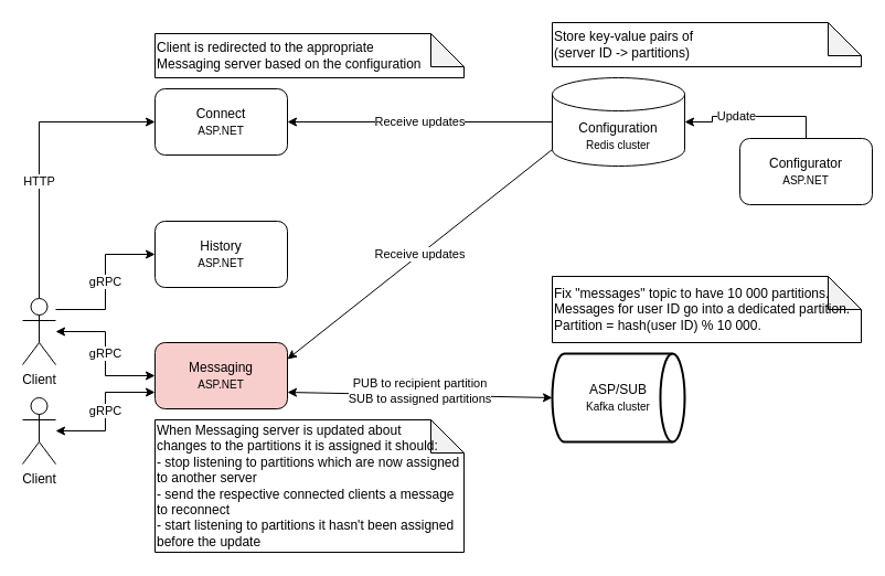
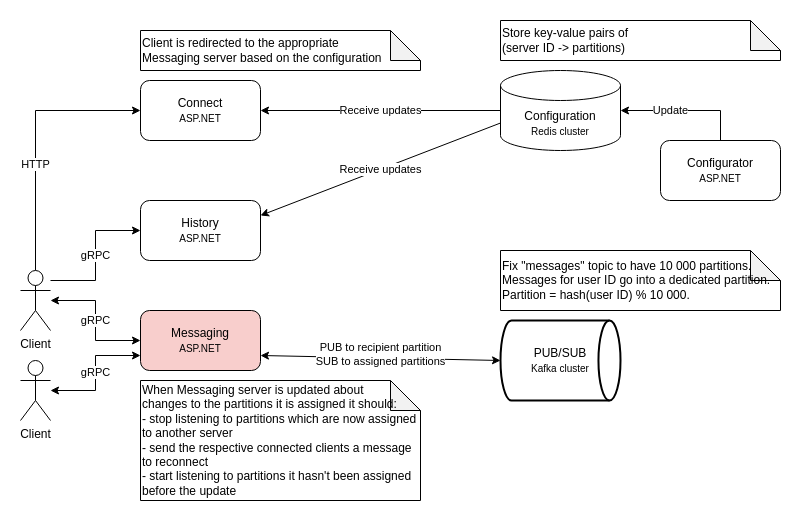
  <mxCell id="0" />
  <mxCell id="1" parent="0" />
  <mxCell id="2" value="gRPC" style="edgeStyle=orthogonalEdgeStyle;rounded=0;orthogonalLoop=1;jettySize=auto;html=1;entryX=0;entryY=0.5;entryDx=0;entryDy=0;startArrow=classic;startFill=1;" parent="1" source="5" target="9" edge="1"><mxGeometry relative="1" as="geometry" /></mxCell>
  <mxCell id="3" value="HTTP" style="edgeStyle=orthogonalEdgeStyle;rounded=0;orthogonalLoop=1;jettySize=auto;html=1;entryX=0;entryY=0.5;entryDx=0;entryDy=0;" parent="1" source="5" target="12" edge="1"><mxGeometry x="-0.2" relative="1" as="geometry"><Array as="points"><mxPoint x="35" y="110" /></Array><mxPoint as="offset" /></mxGeometry></mxCell>
  <mxCell id="4" value="gRPC" style="edgeStyle=orthogonalEdgeStyle;rounded=0;orthogonalLoop=1;jettySize=auto;html=1;entryX=0;entryY=0.5;entryDx=0;entryDy=0;" edge="1" parent="1" source="5" target="21"><mxGeometry relative="1" as="geometry"><Array as="points"><mxPoint x="95" y="280" /><mxPoint x="95" y="230" /></Array></mxGeometry></mxCell>
  <mxCell id="5" value="Client" style="shape=umlActor;verticalLabelPosition=bottom;verticalAlign=top;html=1;outlineConnect=0;" parent="1" vertex="1"><mxGeometry x="20" y="270" width="30" height="60" as="geometry" /></mxCell>
  <mxCell id="6" value="gRPC" style="edgeStyle=orthogonalEdgeStyle;rounded=0;orthogonalLoop=1;jettySize=auto;html=1;entryX=0;entryY=0.75;entryDx=0;entryDy=0;startArrow=classic;startFill=1;" parent="1" source="7" target="9" edge="1"><mxGeometry relative="1" as="geometry" /></mxCell>
  <mxCell id="7" value="Client" style="shape=umlActor;verticalLabelPosition=bottom;verticalAlign=top;html=1;outlineConnect=0;" parent="1" vertex="1"><mxGeometry x="20" y="360" width="30" height="60" as="geometry" /></mxCell>
  <mxCell id="8" value="PUB to recipient partition&lt;br&gt;&lt;div&gt;SUB to assigned partitions&lt;/div&gt;" style="rounded=0;orthogonalLoop=1;jettySize=auto;html=1;entryX=0;entryY=0.5;entryDx=0;entryDy=0;entryPerimeter=0;startArrow=classic;startFill=1;exitX=1;exitY=0.75;exitDx=0;exitDy=0;" parent="1" source="9" target="10" edge="1"><mxGeometry x="-0.004" y="2" relative="1" as="geometry"><mxPoint y="-1" as="offset" /></mxGeometry></mxCell>
  <mxCell id="9" value="&lt;font style=&quot;font-size: 12px&quot;&gt;Messaging&lt;/font&gt;&lt;br&gt;&lt;font style=&quot;font-size: 10px&quot;&gt;ASP.NET&lt;/font&gt;" style="rounded=1;whiteSpace=wrap;html=1;fillColor=#f8cecc;" parent="1" vertex="1"><mxGeometry x="140" y="310" width="120" height="60" as="geometry" /></mxCell>
- <mxCell id="10" value="ASP/SUB&lt;br&gt;&lt;font style=&quot;font-size: 10px&quot;&gt;Kafka cluster&lt;/font&gt;" style="strokeWidth=2;html=1;shape=mxgraph.flowchart.direct_data;whiteSpace=wrap;" parent="1" vertex="1"><mxGeometry x="500" y="320" width="120" height="80" as="geometry" /></mxCell>
+ <mxCell id="10" value="PUB/SUB&lt;br&gt;&lt;font style=&quot;font-size: 10px&quot;&gt;Kafka cluster&lt;/font&gt;" style="strokeWidth=2;html=1;shape=mxgraph.flowchart.direct_data;whiteSpace=wrap;" parent="1" vertex="1"><mxGeometry x="500" y="320" width="120" height="80" as="geometry" /></mxCell>
  <mxCell id="11" value="Receive updates" style="edgeStyle=orthogonalEdgeStyle;rounded=0;orthogonalLoop=1;jettySize=auto;html=1;entryX=0;entryY=0.5;entryDx=0;entryDy=0;entryPerimeter=0;exitX=1;exitY=0.5;exitDx=0;exitDy=0;startArrow=classic;startFill=1;endArrow=none;endFill=0;" parent="1" source="12" target="16" edge="1"><mxGeometry relative="1" as="geometry"><Array as="points"><mxPoint x="380" y="110" /><mxPoint x="380" y="110" /></Array><mxPoint as="offset" /></mxGeometry></mxCell>
  <mxCell id="12" value="&lt;font style=&quot;font-size: 12px&quot;&gt;Connect&lt;/font&gt;&lt;br&gt;&lt;font style=&quot;font-size: 10px&quot;&gt;ASP.NET&lt;/font&gt;" style="rounded=1;whiteSpace=wrap;html=1;" parent="1" vertex="1"><mxGeometry x="140" y="80" width="120" height="60" as="geometry" /></mxCell>
  <mxCell id="13" value="Update" style="edgeStyle=orthogonalEdgeStyle;rounded=0;orthogonalLoop=1;jettySize=auto;html=1;entryX=1;entryY=0.5;entryDx=0;entryDy=0;entryPerimeter=0;exitX=0.5;exitY=0;exitDx=0;exitDy=0;" parent="1" source="14" target="16" edge="1"><mxGeometry x="0.231" relative="1" as="geometry"><mxPoint as="offset" /></mxGeometry></mxCell>
- <mxCell id="14" value="Configurator&lt;br&gt;&lt;font style=&quot;font-size: 10px&quot;&gt;ASP.NET&lt;/font&gt;" style="rounded=1;whiteSpace=wrap;html=1;" parent="1" vertex="1"><mxGeometry x="670" y="125" width="120" height="60" as="geometry" /></mxCell>
- <mxCell id="15" value="Receive updates" style="endArrow=classic;html=1;exitX=0;exitY=1;exitDx=0;exitDy=-15;entryX=1;entryY=0.25;entryDx=0;entryDy=0;exitPerimeter=0;" parent="1" source="16" target="9" edge="1"><mxGeometry width="50" height="50" relative="1" as="geometry"><mxPoint x="180" y="150" as="sourcePoint" /><mxPoint x="180" y="230" as="targetPoint" /></mxGeometry></mxCell>
+ <mxCell id="14" value="Configurator&lt;br&gt;&lt;font style=&quot;font-size: 10px&quot;&gt;ASP.NET&lt;/font&gt;" style="rounded=1;whiteSpace=wrap;html=1;" parent="1" vertex="1"><mxGeometry x="660" y="140" width="120" height="60" as="geometry" /></mxCell>
  <mxCell id="16" value="Configuration&lt;br&gt;&lt;font style=&quot;font-size: 10px&quot;&gt;Redis cluster&lt;/font&gt;" style="shape=cylinder3;whiteSpace=wrap;html=1;boundedLbl=1;backgroundOutline=1;size=15;" parent="1" vertex="1"><mxGeometry x="500" y="70" width="120" height="80" as="geometry" /></mxCell>
  <mxCell id="17" value="Fix &quot;messages&quot; topic to have 10 000 partitions.&lt;br&gt;Messages for user ID go into a dedicated partition.&lt;br&gt;Partition = hash(user ID) % 10 000." style="shape=note;whiteSpace=wrap;html=1;backgroundOutline=1;darkOpacity=0.05;align=left;" parent="1" vertex="1"><mxGeometry x="500" y="250" width="280" height="60" as="geometry" /></mxCell>
  <mxCell id="18" value="Store key-value pairs of&lt;br&gt;(server ID -&amp;gt; partitions)" style="shape=note;whiteSpace=wrap;html=1;backgroundOutline=1;darkOpacity=0.05;align=left;" parent="1" vertex="1"><mxGeometry x="500" y="20" width="280" height="40" as="geometry" /></mxCell>
  <mxCell id="19" value="Client is redirected to the appropriate&lt;br&gt;Messaging server based on the configuration" style="shape=note;whiteSpace=wrap;html=1;backgroundOutline=1;darkOpacity=0.05;align=left;" parent="1" vertex="1"><mxGeometry x="140" y="30" width="280" height="40" as="geometry" /></mxCell>
  <mxCell id="20" value="When Messaging server is updated about&lt;br&gt;changes to the partitions it is assigned it should:&lt;br&gt;- stop listening to partitions which are now assigned to another server&lt;br&gt;- send the respective connected clients a message to reconnect&lt;br&gt;- start listening to partitions it hasn't been assigned before the update" style="shape=note;whiteSpace=wrap;html=1;backgroundOutline=1;darkOpacity=0.05;align=left;" parent="1" vertex="1"><mxGeometry x="140" y="380" width="280" height="120" as="geometry" /></mxCell>
  <mxCell id="21" value="&lt;font style=&quot;font-size: 12px&quot;&gt;History&lt;/font&gt;&lt;br&gt;&lt;font style=&quot;font-size: 10px&quot;&gt;ASP.NET&lt;/font&gt;" style="rounded=1;whiteSpace=wrap;html=1;" vertex="1" parent="1"><mxGeometry x="140" y="200" width="120" height="60" as="geometry" /></mxCell>
+ <mxCell id="22" value="Receive updates" style="endArrow=classic;html=1;exitX=0;exitY=0;exitDx=0;exitDy=52.5;entryX=1;entryY=0.25;entryDx=0;entryDy=0;exitPerimeter=0;" edge="1" parent="1" source="16" target="21"><mxGeometry width="50" height="50" relative="1" as="geometry"><mxPoint x="510" y="145" as="sourcePoint" /><mxPoint x="270" y="335" as="targetPoint" /></mxGeometry></mxCell>
